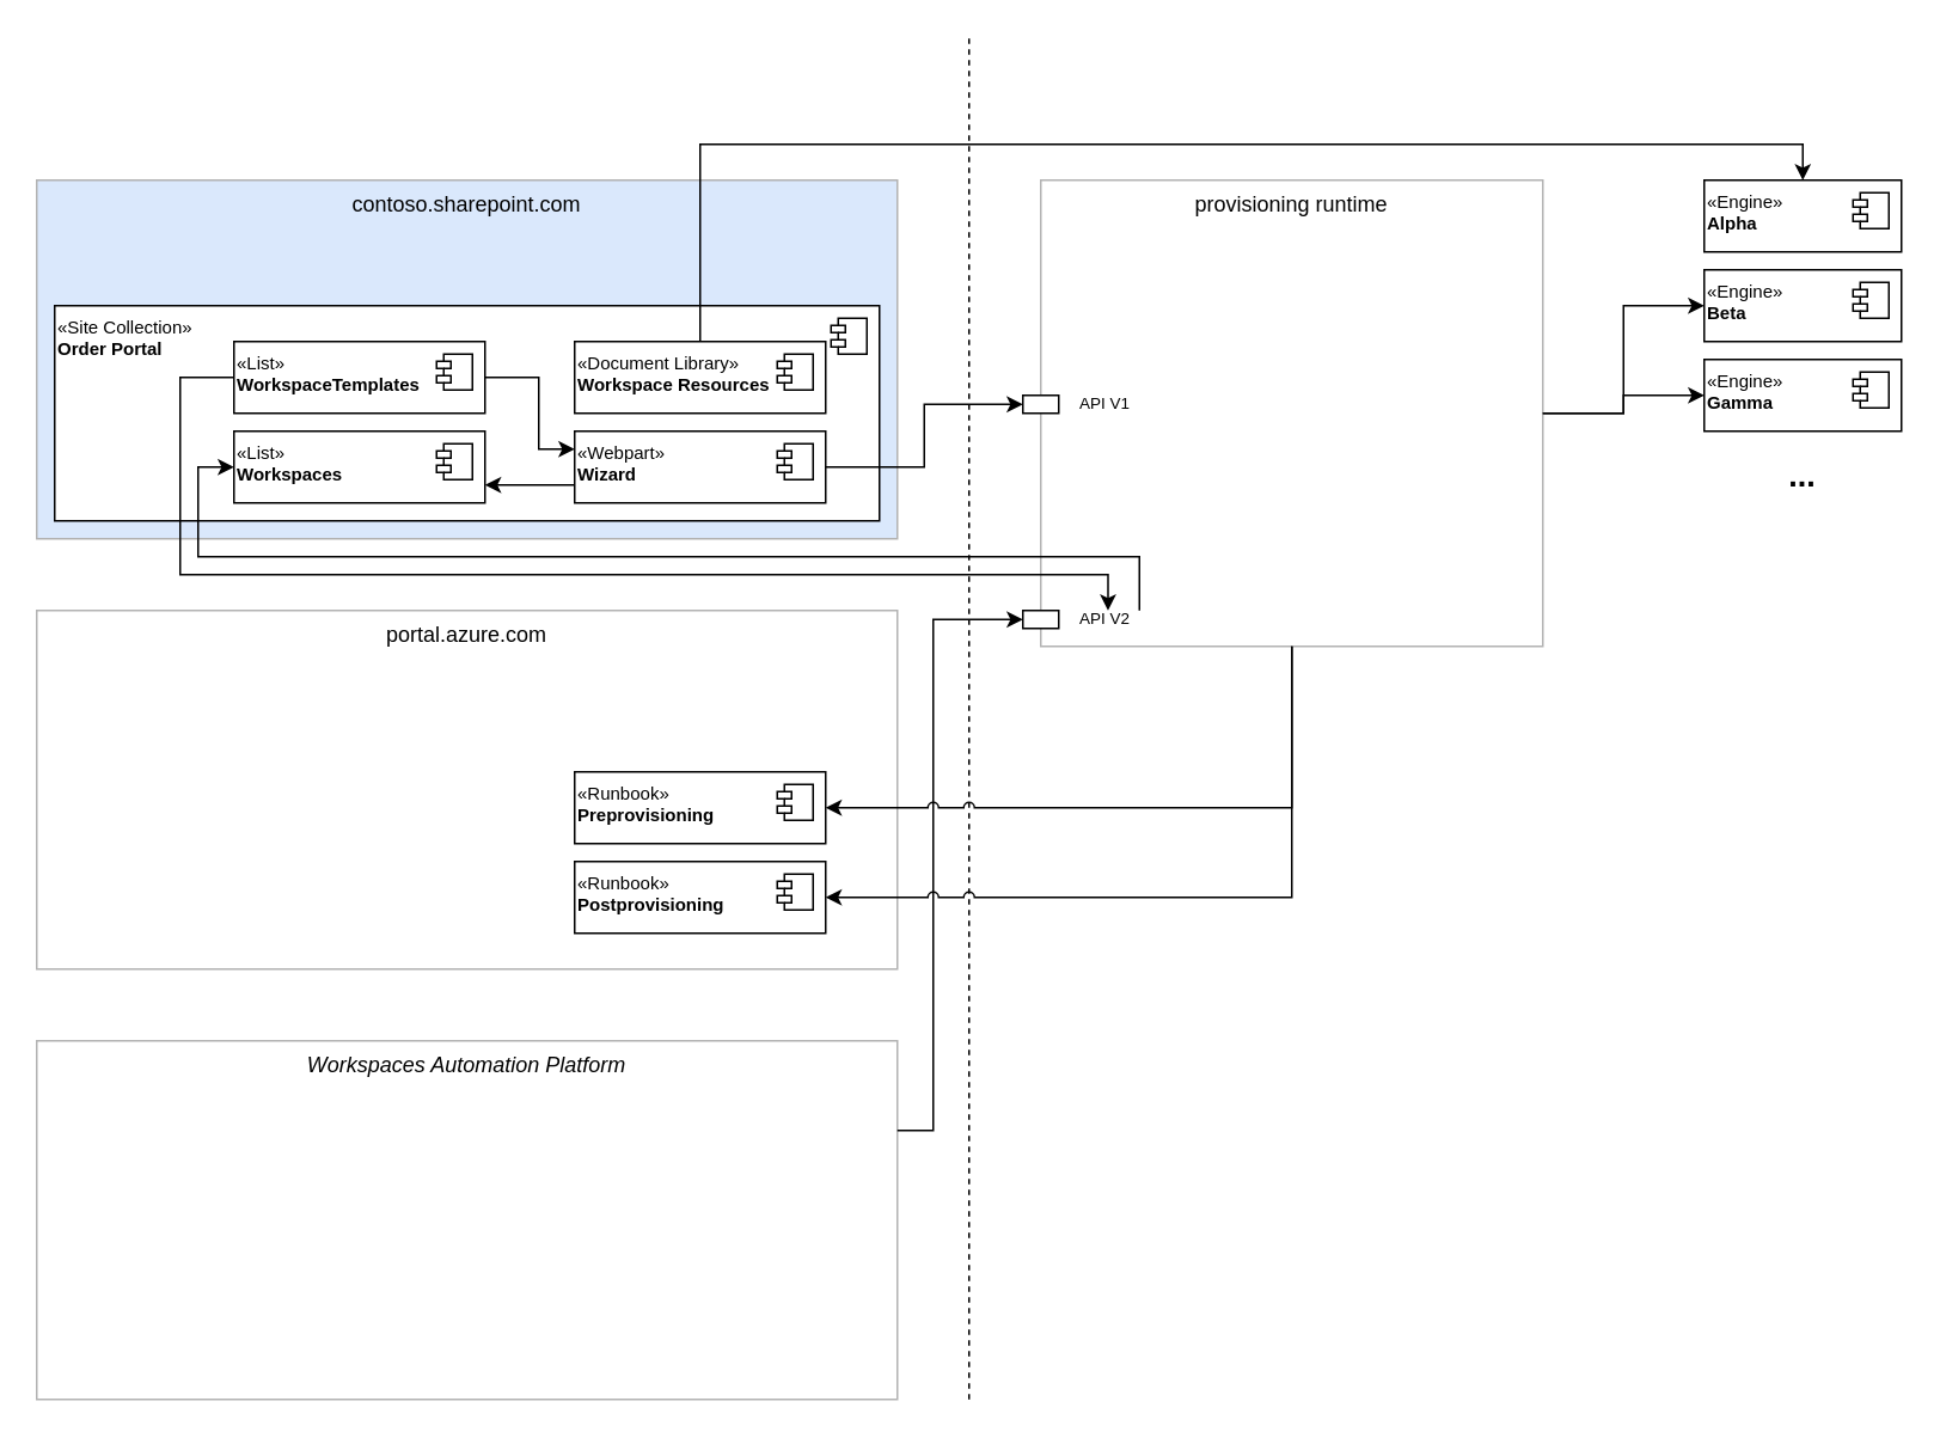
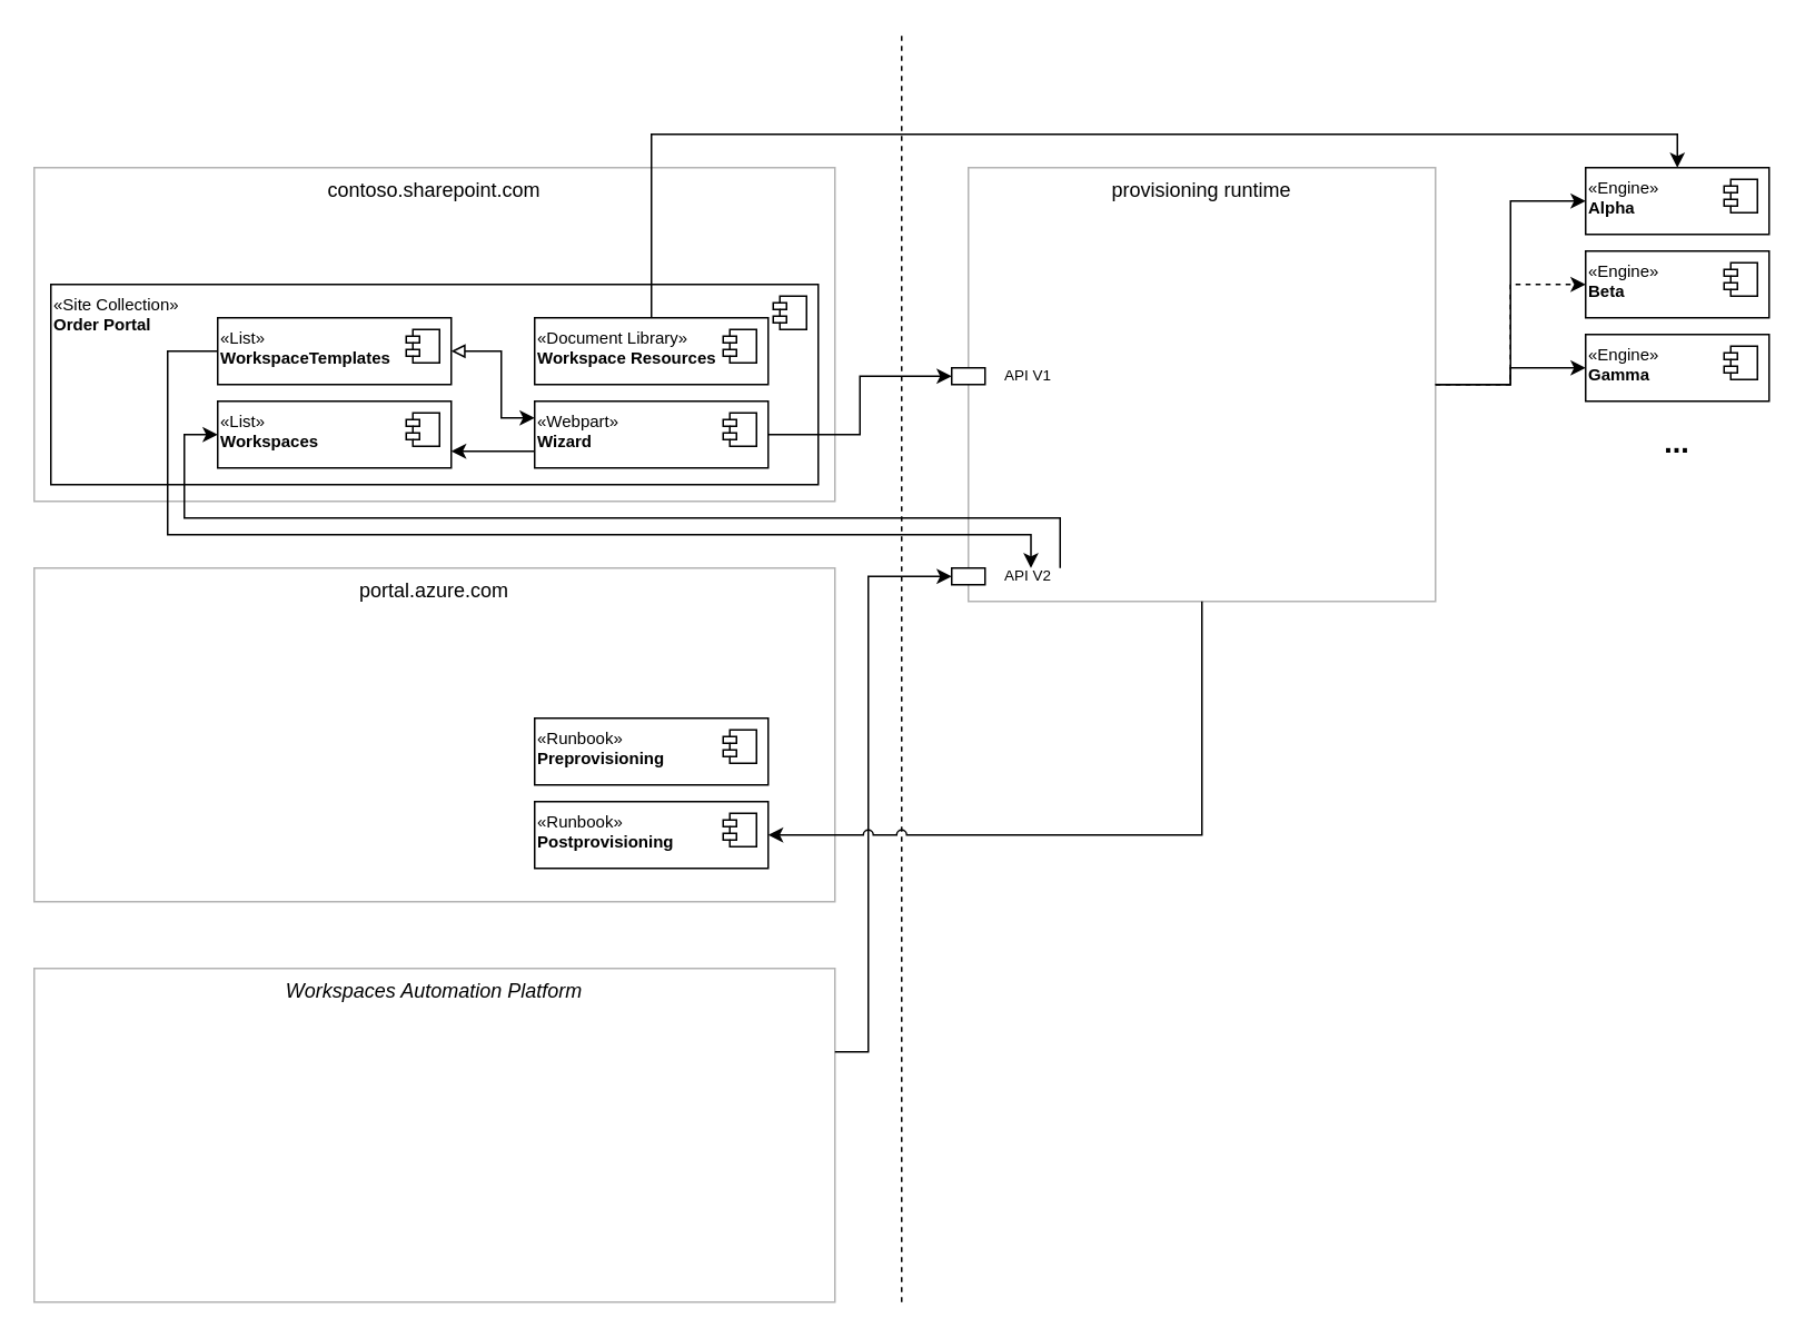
  <mxCell id="0" />
  <mxCell id="1" parent="0" />
  <mxCell id="2" value="Environments" parent="0" />
  <mxCell id="3" value="" style="endArrow=none;dashed=1;html=1;rounded=0;edgeStyle=orthogonalEdgeStyle;" edge="1" parent="2"><mxGeometry width="50" height="50" relative="1" as="geometry"><mxPoint x="540" y="780" as="sourcePoint" /><mxPoint x="540" y="20" as="targetPoint" /></mxGeometry></mxCell>
  <mxCell id="4" value="Platforms" parent="0" />
- <mxCell id="5" value="contoso.sharepoint.com" style="rounded=0;whiteSpace=wrap;html=1;verticalAlign=top;strokeColor=#B3B3B3;fillColor=#dae8fc;" vertex="1" parent="4"><mxGeometry x="20" y="100" width="480" height="200" as="geometry" /></mxCell>
+ <mxCell id="5" value="contoso.sharepoint.com" style="rounded=0;whiteSpace=wrap;html=1;verticalAlign=top;strokeColor=#B3B3B3;" vertex="1" parent="4"><mxGeometry x="20" y="100" width="480" height="200" as="geometry" /></mxCell>
  <mxCell id="6" value="portal.azure.com" style="rounded=0;whiteSpace=wrap;html=1;verticalAlign=top;strokeColor=#B3B3B3;" vertex="1" parent="4"><mxGeometry x="20" y="340" width="480" height="200" as="geometry" /></mxCell>
  <mxCell id="7" value="Workspaces Automation Platform" style="rounded=0;whiteSpace=wrap;html=1;verticalAlign=top;fontStyle=2;strokeColor=#B3B3B3;" vertex="1" parent="4"><mxGeometry x="20" y="580" width="480" height="200" as="geometry" /></mxCell>
  <mxCell id="8" value="provisioning runtime" style="rounded=0;whiteSpace=wrap;html=1;verticalAlign=top;strokeColor=#B3B3B3;" vertex="1" parent="4"><mxGeometry x="580" y="100" width="280" height="260" as="geometry" /></mxCell>
  <mxCell id="9" value="Groups" parent="0" />
  <mxCell id="10" value="«Site Collection»&lt;br style=&quot;font-size: 10px;&quot;&gt;&lt;b style=&quot;font-size: 10px;&quot;&gt;Order Portal&lt;/b&gt;" style="html=1;dropTarget=0;align=left;verticalAlign=top;fontSize=10;labelBackgroundColor=none;" vertex="1" parent="9"><mxGeometry x="30" y="170" width="460" height="120" as="geometry" /></mxCell>
  <mxCell id="11" value="" style="shape=module;jettyWidth=8;jettyHeight=4;align=left;verticalAlign=top;" vertex="1" parent="10"><mxGeometry x="1" width="20" height="20" relative="1" as="geometry"><mxPoint x="-27" y="7" as="offset" /></mxGeometry></mxCell>
  <mxCell id="12" value="Components" parent="0" />
  <mxCell id="13" value="«List»&lt;br style=&quot;font-size: 10px;&quot;&gt;&lt;b style=&quot;font-size: 10px;&quot;&gt;WorkspaceTemplates&lt;/b&gt;" style="html=1;dropTarget=0;align=left;verticalAlign=top;fontSize=10;labelBackgroundColor=none;" vertex="1" parent="12"><mxGeometry x="130" y="190" width="140" height="40" as="geometry" /></mxCell>
  <mxCell id="14" value="" style="shape=module;jettyWidth=8;jettyHeight=4;align=left;verticalAlign=top;fontSize=10;" vertex="1" parent="13"><mxGeometry x="1" width="20" height="20" relative="1" as="geometry"><mxPoint x="-27" y="7" as="offset" /></mxGeometry></mxCell>
  <mxCell id="15" value="«List»&lt;br style=&quot;font-size: 10px;&quot;&gt;&lt;b style=&quot;font-size: 10px;&quot;&gt;Workspaces&lt;/b&gt;" style="html=1;dropTarget=0;align=left;verticalAlign=top;fontSize=10;labelBackgroundColor=none;" vertex="1" parent="12"><mxGeometry x="130" y="240" width="140" height="40" as="geometry" /></mxCell>
  <mxCell id="16" value="" style="shape=module;jettyWidth=8;jettyHeight=4;align=left;verticalAlign=top;fontSize=10;" vertex="1" parent="15"><mxGeometry x="1" width="20" height="20" relative="1" as="geometry"><mxPoint x="-27" y="7" as="offset" /></mxGeometry></mxCell>
  <mxCell id="17" value="«Webpart»&lt;br style=&quot;font-size: 10px;&quot;&gt;&lt;b style=&quot;font-size: 10px;&quot;&gt;Wizard&lt;/b&gt;" style="html=1;dropTarget=0;align=left;verticalAlign=top;fontSize=10;labelBackgroundColor=none;" vertex="1" parent="12"><mxGeometry x="320" y="240" width="140" height="40" as="geometry" /></mxCell>
  <mxCell id="18" value="" style="shape=module;jettyWidth=8;jettyHeight=4;align=left;verticalAlign=top;fontSize=10;" vertex="1" parent="17"><mxGeometry x="1" width="20" height="20" relative="1" as="geometry"><mxPoint x="-27" y="7" as="offset" /></mxGeometry></mxCell>
  <mxCell id="19" value="«Engine»&lt;br style=&quot;font-size: 10px&quot;&gt;&lt;b style=&quot;font-size: 10px&quot;&gt;Alpha&lt;/b&gt;" style="html=1;dropTarget=0;align=left;verticalAlign=top;fontSize=10;labelBackgroundColor=none;" vertex="1" parent="12"><mxGeometry x="950" y="100" width="110" height="40" as="geometry" /></mxCell>
  <mxCell id="20" value="" style="shape=module;jettyWidth=8;jettyHeight=4;align=left;verticalAlign=top;fontSize=10;" vertex="1" parent="19"><mxGeometry x="1" width="20" height="20" relative="1" as="geometry"><mxPoint x="-27" y="7" as="offset" /></mxGeometry></mxCell>
  <mxCell id="21" value="«Engine»&lt;br style=&quot;font-size: 10px&quot;&gt;&lt;b style=&quot;font-size: 10px&quot;&gt;Beta&lt;/b&gt;" style="html=1;dropTarget=0;align=left;verticalAlign=top;fontSize=10;labelBackgroundColor=none;" vertex="1" parent="12"><mxGeometry x="950" y="150" width="110" height="40" as="geometry" /></mxCell>
  <mxCell id="22" value="" style="shape=module;jettyWidth=8;jettyHeight=4;align=left;verticalAlign=top;fontSize=10;" vertex="1" parent="21"><mxGeometry x="1" width="20" height="20" relative="1" as="geometry"><mxPoint x="-27" y="7" as="offset" /></mxGeometry></mxCell>
  <mxCell id="23" value="«Engine»&lt;br style=&quot;font-size: 10px&quot;&gt;&lt;b style=&quot;font-size: 10px&quot;&gt;Gamma&lt;/b&gt;" style="html=1;dropTarget=0;align=left;verticalAlign=top;fontSize=10;labelBackgroundColor=none;" vertex="1" parent="12"><mxGeometry x="950" y="200" width="110" height="40" as="geometry" /></mxCell>
  <mxCell id="24" value="" style="shape=module;jettyWidth=8;jettyHeight=4;align=left;verticalAlign=top;fontSize=10;" vertex="1" parent="23"><mxGeometry x="1" width="20" height="20" relative="1" as="geometry"><mxPoint x="-27" y="7" as="offset" /></mxGeometry></mxCell>
  <mxCell id="25" value="..." style="text;html=1;strokeColor=none;fillColor=none;align=center;verticalAlign=middle;whiteSpace=wrap;rounded=0;labelBackgroundColor=none;fontSize=18;fontStyle=1" vertex="1" parent="12"><mxGeometry x="950" y="250" width="110" height="30" as="geometry" /></mxCell>
  <mxCell id="26" value="Lines" parent="0" />
  <mxCell id="27" value="API V1" style="text;html=1;strokeColor=none;fillColor=none;align=left;verticalAlign=middle;whiteSpace=wrap;rounded=0;labelBackgroundColor=none;fontSize=9;" vertex="1" parent="26"><mxGeometry x="600" y="220" width="70" height="10" as="geometry" /></mxCell>
  <mxCell id="28" value="" style="rounded=0;whiteSpace=wrap;html=1;labelBackgroundColor=none;fontSize=11;align=left;verticalAlign=top;" vertex="1" parent="26"><mxGeometry x="570" y="220" width="20" height="10" as="geometry" /></mxCell>
  <mxCell id="29" value="API V2" style="text;html=1;strokeColor=none;fillColor=none;align=left;verticalAlign=middle;whiteSpace=wrap;rounded=0;labelBackgroundColor=none;fontSize=9;" vertex="1" parent="26"><mxGeometry x="600" y="340" width="70" height="10" as="geometry" /></mxCell>
  <mxCell id="30" value="" style="rounded=0;whiteSpace=wrap;html=1;labelBackgroundColor=none;fontSize=11;align=left;verticalAlign=top;" vertex="1" parent="26"><mxGeometry x="570" y="340" width="20" height="10" as="geometry" /></mxCell>
  <mxCell id="31" style="edgeStyle=orthogonalEdgeStyle;rounded=0;orthogonalLoop=1;jettySize=auto;html=1;fontSize=9;entryX=0;entryY=0.5;entryDx=0;entryDy=0;exitX=1;exitY=0.5;exitDx=0;exitDy=0;" edge="1" parent="26" source="17" target="28"><mxGeometry relative="1" as="geometry"><mxPoint x="570" y="240" as="targetPoint" /></mxGeometry></mxCell>
  <mxCell id="32" style="edgeStyle=orthogonalEdgeStyle;rounded=0;orthogonalLoop=1;jettySize=auto;html=1;fontSize=9;entryX=0;entryY=0.5;entryDx=0;entryDy=0;exitX=1;exitY=0.25;exitDx=0;exitDy=0;" edge="1" parent="26" source="7" target="30"><mxGeometry relative="1" as="geometry"><mxPoint x="580" y="235" as="targetPoint" /><mxPoint x="480" y="270" as="sourcePoint" /><Array as="points"><mxPoint x="520" y="630" /><mxPoint x="520" y="345" /></Array></mxGeometry></mxCell>
- <mxCell id="34" style="edgeStyle=orthogonalEdgeStyle;rounded=0;orthogonalLoop=1;jettySize=auto;html=1;fontSize=9;entryX=0;entryY=0.5;entryDx=0;entryDy=0;exitX=1;exitY=0.5;exitDx=0;exitDy=0;" edge="1" parent="26" source="8" target="21"><mxGeometry relative="1" as="geometry"><mxPoint x="960" y="130" as="targetPoint" /><mxPoint x="870" y="240" as="sourcePoint" /></mxGeometry></mxCell>
+ <mxCell id="33" style="edgeStyle=orthogonalEdgeStyle;rounded=0;orthogonalLoop=1;jettySize=auto;html=1;fontSize=9;entryX=0;entryY=0.5;entryDx=0;entryDy=0;" edge="1" parent="26" source="8" target="19"><mxGeometry relative="1" as="geometry"><mxPoint x="910" y="376" as="targetPoint" /><mxPoint x="810" y="411" as="sourcePoint" /></mxGeometry></mxCell>
+ <mxCell id="34" style="edgeStyle=orthogonalEdgeStyle;rounded=0;orthogonalLoop=1;jettySize=auto;html=1;fontSize=9;entryX=0;entryY=0.5;entryDx=0;entryDy=0;exitX=1;exitY=0.5;exitDx=0;exitDy=0;dashed=1;" edge="1" parent="26" source="8" target="21"><mxGeometry relative="1" as="geometry"><mxPoint x="960" y="130" as="targetPoint" /><mxPoint x="870" y="240" as="sourcePoint" /></mxGeometry></mxCell>
  <mxCell id="35" style="edgeStyle=orthogonalEdgeStyle;rounded=0;orthogonalLoop=1;jettySize=auto;html=1;fontSize=9;entryX=0;entryY=0.5;entryDx=0;entryDy=0;exitX=1;exitY=0.5;exitDx=0;exitDy=0;" edge="1" parent="26" source="8" target="23"><mxGeometry relative="1" as="geometry"><mxPoint x="960" y="180" as="targetPoint" /><mxPoint x="870" y="240" as="sourcePoint" /></mxGeometry></mxCell>
  <mxCell id="36" style="edgeStyle=orthogonalEdgeStyle;rounded=0;orthogonalLoop=1;jettySize=auto;html=1;fontSize=9;entryX=0;entryY=0.5;entryDx=0;entryDy=0;startArrow=classic;startFill=1;exitX=0.25;exitY=0;exitDx=0;exitDy=0;endArrow=none;endFill=0;" edge="1" parent="26" source="29" target="13"><mxGeometry relative="1" as="geometry"><mxPoint x="580" y="235" as="targetPoint" /><mxPoint x="610" y="490" as="sourcePoint" /><Array as="points"><mxPoint x="618" y="320" /><mxPoint x="100" y="320" /><mxPoint x="100" y="210" /></Array></mxGeometry></mxCell>
  <mxCell id="37" style="edgeStyle=orthogonalEdgeStyle;rounded=0;orthogonalLoop=1;jettySize=auto;html=1;fontSize=9;entryX=0;entryY=0.5;entryDx=0;entryDy=0;startArrow=none;startFill=0;exitX=0.5;exitY=0;exitDx=0;exitDy=0;" edge="1" parent="26" source="29" target="15"><mxGeometry relative="1" as="geometry"><mxPoint x="140" y="220" as="targetPoint" /><mxPoint x="628" y="330" as="sourcePoint" /><Array as="points"><mxPoint x="635" y="310" /><mxPoint x="110" y="310" /><mxPoint x="110" y="260" /></Array></mxGeometry></mxCell>
  <mxCell id="38" value="«Document Library»&lt;br style=&quot;font-size: 10px&quot;&gt;&lt;b style=&quot;font-size: 10px&quot;&gt;Workspace Resources&lt;/b&gt;" style="html=1;dropTarget=0;align=left;verticalAlign=top;fontSize=10;labelBackgroundColor=none;" vertex="1" parent="26"><mxGeometry x="320" y="190" width="140" height="40" as="geometry" /></mxCell>
  <mxCell id="39" value="" style="shape=module;jettyWidth=8;jettyHeight=4;align=left;verticalAlign=top;fontSize=10;" vertex="1" parent="38"><mxGeometry x="1" width="20" height="20" relative="1" as="geometry"><mxPoint x="-27" y="7" as="offset" /></mxGeometry></mxCell>
  <mxCell id="40" style="edgeStyle=orthogonalEdgeStyle;rounded=0;orthogonalLoop=1;jettySize=auto;html=1;fontSize=9;entryX=0.5;entryY=0;entryDx=0;entryDy=0;startArrow=classic;startFill=1;exitX=0.5;exitY=0;exitDx=0;exitDy=0;endArrow=none;endFill=0;" edge="1" parent="26" source="19" target="38"><mxGeometry relative="1" as="geometry"><mxPoint x="140" y="270" as="targetPoint" /><mxPoint x="645" y="350" as="sourcePoint" /><Array as="points"><mxPoint x="1005" y="80" /><mxPoint x="390" y="80" /></Array></mxGeometry></mxCell>
- <mxCell id="41" style="edgeStyle=orthogonalEdgeStyle;rounded=0;orthogonalLoop=1;jettySize=auto;html=1;fontSize=9;entryX=1;entryY=0.5;entryDx=0;entryDy=0;startArrow=classic;startFill=1;exitX=0;exitY=0.25;exitDx=0;exitDy=0;endArrow=none;endFill=0;" edge="1" parent="26" source="17" target="13"><mxGeometry relative="1" as="geometry"><mxPoint x="400" y="200" as="targetPoint" /><mxPoint x="1015" y="110" as="sourcePoint" /><Array as="points"><mxPoint x="300" y="250" /><mxPoint x="300" y="210" /></Array></mxGeometry></mxCell>
+ <mxCell id="41" style="edgeStyle=orthogonalEdgeStyle;rounded=0;orthogonalLoop=1;jettySize=auto;html=1;fontSize=9;entryX=1;entryY=0.5;entryDx=0;entryDy=0;startArrow=classic;startFill=1;exitX=0;exitY=0.25;exitDx=0;exitDy=0;endArrow=block;endFill=0;" edge="1" parent="26" source="17" target="13"><mxGeometry relative="1" as="geometry"><mxPoint x="400" y="200" as="targetPoint" /><mxPoint x="1015" y="110" as="sourcePoint" /><Array as="points"><mxPoint x="300" y="250" /><mxPoint x="300" y="210" /></Array></mxGeometry></mxCell>
  <mxCell id="42" style="edgeStyle=orthogonalEdgeStyle;rounded=0;orthogonalLoop=1;jettySize=auto;html=1;fontSize=9;entryX=0;entryY=0.75;entryDx=0;entryDy=0;startArrow=classic;startFill=1;exitX=1;exitY=0.75;exitDx=0;exitDy=0;endArrow=none;endFill=0;" edge="1" parent="26" source="15" target="17"><mxGeometry relative="1" as="geometry"><mxPoint x="280" y="220" as="targetPoint" /><mxPoint x="330" y="260" as="sourcePoint" /><Array as="points"><mxPoint x="290" y="270" /><mxPoint x="290" y="270" /></Array></mxGeometry></mxCell>
  <mxCell id="43" value="«Runbook»&lt;br style=&quot;font-size: 10px&quot;&gt;&lt;b style=&quot;font-size: 10px&quot;&gt;Preprovisioning&lt;/b&gt;" style="html=1;dropTarget=0;align=left;verticalAlign=top;fontSize=10;labelBackgroundColor=none;" vertex="1" parent="26"><mxGeometry x="320" y="430" width="140" height="40" as="geometry" /></mxCell>
  <mxCell id="44" value="" style="shape=module;jettyWidth=8;jettyHeight=4;align=left;verticalAlign=top;fontSize=10;" vertex="1" parent="43"><mxGeometry x="1" width="20" height="20" relative="1" as="geometry"><mxPoint x="-27" y="7" as="offset" /></mxGeometry></mxCell>
  <mxCell id="45" value="«Runbook»&lt;br style=&quot;font-size: 10px&quot;&gt;&lt;b style=&quot;font-size: 10px&quot;&gt;Postprovisioning&lt;/b&gt;" style="html=1;dropTarget=0;align=left;verticalAlign=top;fontSize=10;labelBackgroundColor=none;" vertex="1" parent="26"><mxGeometry x="320" y="480" width="140" height="40" as="geometry" /></mxCell>
  <mxCell id="46" value="" style="shape=module;jettyWidth=8;jettyHeight=4;align=left;verticalAlign=top;fontSize=10;" vertex="1" parent="45"><mxGeometry x="1" width="20" height="20" relative="1" as="geometry"><mxPoint x="-27" y="7" as="offset" /></mxGeometry></mxCell>
- <mxCell id="47" style="edgeStyle=orthogonalEdgeStyle;rounded=0;orthogonalLoop=1;jettySize=auto;html=1;fontSize=9;entryX=1;entryY=0.5;entryDx=0;entryDy=0;exitX=0.5;exitY=1;exitDx=0;exitDy=0;jumpStyle=arc;" edge="1" parent="26" source="8" target="43"><mxGeometry relative="1" as="geometry"><mxPoint x="960" y="230" as="targetPoint" /><mxPoint x="870" y="240" as="sourcePoint" /></mxGeometry></mxCell>
  <mxCell id="48" style="edgeStyle=orthogonalEdgeStyle;rounded=0;orthogonalLoop=1;jettySize=auto;html=1;fontSize=9;entryX=1;entryY=0.5;entryDx=0;entryDy=0;exitX=0.5;exitY=1;exitDx=0;exitDy=0;jumpStyle=arc;" edge="1" parent="26" source="8" target="45"><mxGeometry relative="1" as="geometry"><mxPoint x="470" y="460" as="targetPoint" /><mxPoint x="730" y="370" as="sourcePoint" /></mxGeometry></mxCell>
